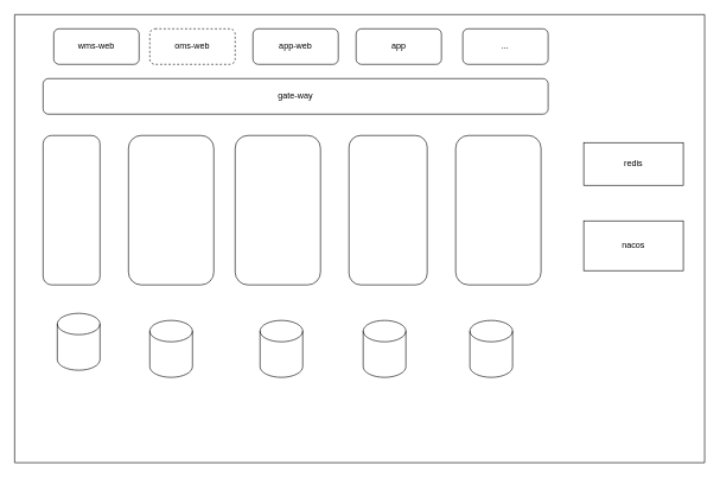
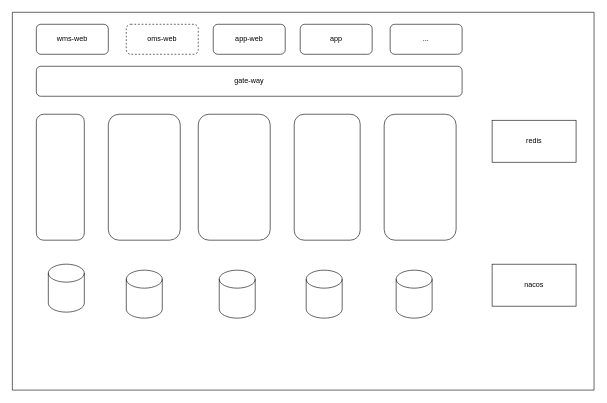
  <mxCell id="0" />
  <mxCell id="1" parent="0" />
  <mxCell id="2" value="" style="swimlane;startSize=0;" vertex="1" parent="1"><mxGeometry x="20" y="20" width="970" height="630" as="geometry" /></mxCell>
- <mxCell id="3" value="wms-web" style="rounded=1;whiteSpace=wrap;html=1;" vertex="1" parent="2"><mxGeometry x="55" y="20" width="120" height="50" as="geometry" /></mxCell>
+ <mxCell id="3" value="wms-web" style="rounded=1;whiteSpace=wrap;html=1;" vertex="1" parent="2"><mxGeometry x="40" y="20" width="120" height="50" as="geometry" /></mxCell>
  <mxCell id="4" value="" style="shape=cylinder3;whiteSpace=wrap;html=1;boundedLbl=1;backgroundOutline=1;size=15;" vertex="1" parent="2"><mxGeometry x="345" y="430" width="60" height="80" as="geometry" /></mxCell>
  <mxCell id="5" value="" style="shape=cylinder3;whiteSpace=wrap;html=1;boundedLbl=1;backgroundOutline=1;size=15;" vertex="1" parent="2"><mxGeometry x="190" y="430" width="60" height="80" as="geometry" /></mxCell>
  <mxCell id="6" value="" style="shape=cylinder3;whiteSpace=wrap;html=1;boundedLbl=1;backgroundOutline=1;size=15;" vertex="1" parent="2"><mxGeometry x="60" y="420" width="60" height="80" as="geometry" /></mxCell>
  <mxCell id="7" value="" style="shape=cylinder3;whiteSpace=wrap;html=1;boundedLbl=1;backgroundOutline=1;size=15;" vertex="1" parent="2"><mxGeometry x="490" y="430" width="60" height="80" as="geometry" /></mxCell>
  <mxCell id="8" value="" style="shape=cylinder3;whiteSpace=wrap;html=1;boundedLbl=1;backgroundOutline=1;size=15;" vertex="1" parent="2"><mxGeometry x="640" y="430" width="60" height="80" as="geometry" /></mxCell>
  <mxCell id="9" value="" style="rounded=1;whiteSpace=wrap;html=1;" vertex="1" parent="2"><mxGeometry x="160" y="170" width="120" height="210" as="geometry" /></mxCell>
  <mxCell id="10" value="" style="rounded=1;whiteSpace=wrap;html=1;" vertex="1" parent="2"><mxGeometry x="310" y="170" width="120" height="210" as="geometry" /></mxCell>
  <mxCell id="11" value="" style="rounded=1;whiteSpace=wrap;html=1;" vertex="1" parent="2"><mxGeometry x="470" y="170" width="110" height="210" as="geometry" /></mxCell>
- <mxCell id="12" value="redis" style="rounded=0;whiteSpace=wrap;html=1;" vertex="1" parent="2"><mxGeometry x="800" y="180" width="140" height="60" as="geometry" /></mxCell>
+ <mxCell id="12" value="redis" style="rounded=0;whiteSpace=wrap;html=1;" vertex="1" parent="2"><mxGeometry x="800" y="180" width="140" height="70" as="geometry" /></mxCell>
  <mxCell id="13" value="" style="rounded=1;whiteSpace=wrap;html=1;" vertex="1" parent="2"><mxGeometry x="620" y="170" width="120" height="210" as="geometry" /></mxCell>
- <mxCell id="14" value="nacos" style="rounded=0;whiteSpace=wrap;html=1;" vertex="1" parent="2"><mxGeometry x="800" y="290" width="140" height="70" as="geometry" /></mxCell>
+ <mxCell id="14" value="nacos" style="rounded=0;whiteSpace=wrap;html=1;" vertex="1" parent="2"><mxGeometry x="800" y="420" width="140" height="70" as="geometry" /></mxCell>
  <mxCell id="15" value="" style="rounded=1;whiteSpace=wrap;html=1;" vertex="1" parent="2"><mxGeometry x="40" y="170" width="80" height="210" as="geometry" /></mxCell>
  <mxCell id="16" value="gate-way" style="rounded=1;whiteSpace=wrap;html=1;" vertex="1" parent="2"><mxGeometry x="40" y="90" width="710" height="50" as="geometry" /></mxCell>
  <mxCell id="17" value="oms-web" style="rounded=1;whiteSpace=wrap;html=1;dashed=1;" vertex="1" parent="2"><mxGeometry x="190" y="20" width="120" height="50" as="geometry" /></mxCell>
  <mxCell id="18" value="app" style="rounded=1;whiteSpace=wrap;html=1;" vertex="1" parent="2"><mxGeometry x="480" y="20" width="120" height="50" as="geometry" /></mxCell>
  <mxCell id="19" value="app-web" style="rounded=1;whiteSpace=wrap;html=1;" vertex="1" parent="2"><mxGeometry x="335" y="20" width="120" height="50" as="geometry" /></mxCell>
  <mxCell id="20" value="..." style="rounded=1;whiteSpace=wrap;html=1;" vertex="1" parent="2"><mxGeometry x="630" y="20" width="120" height="50" as="geometry" /></mxCell>
